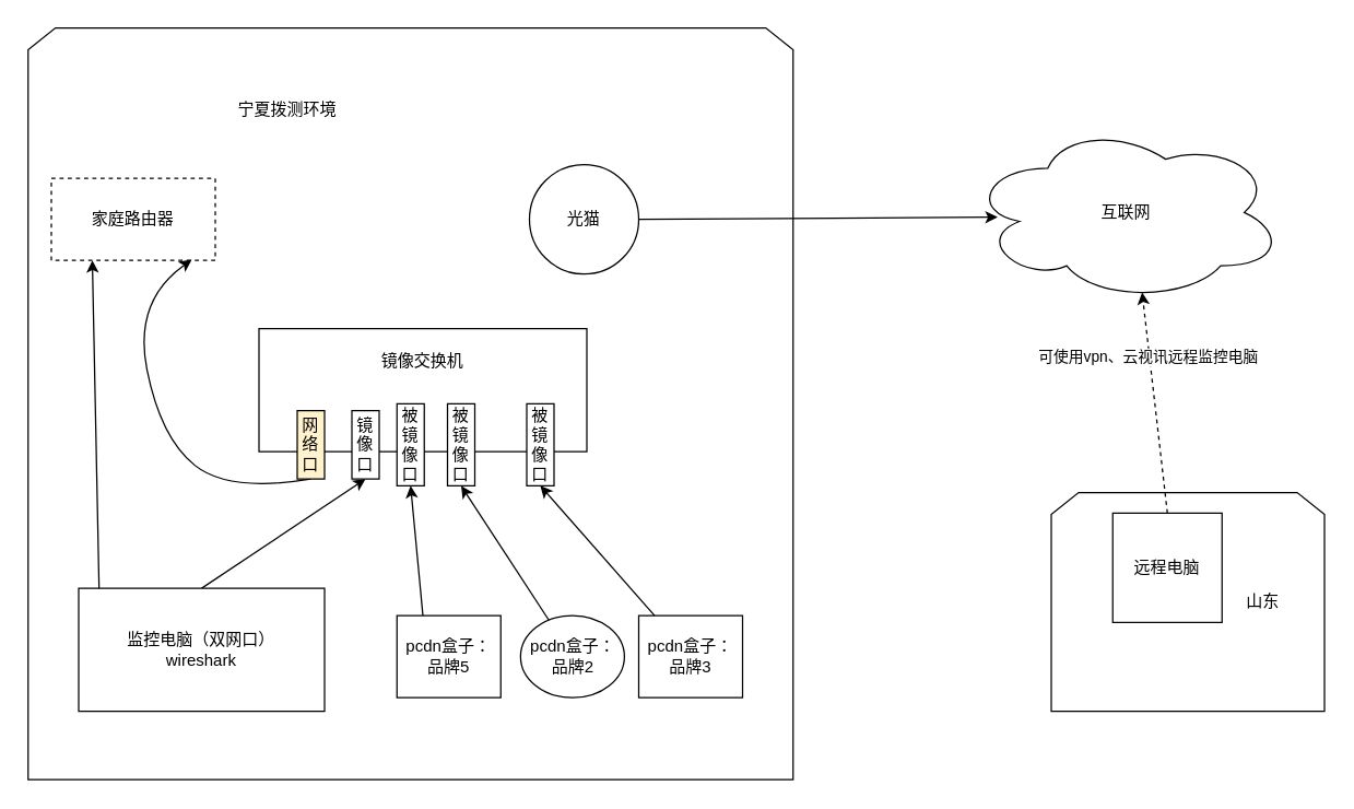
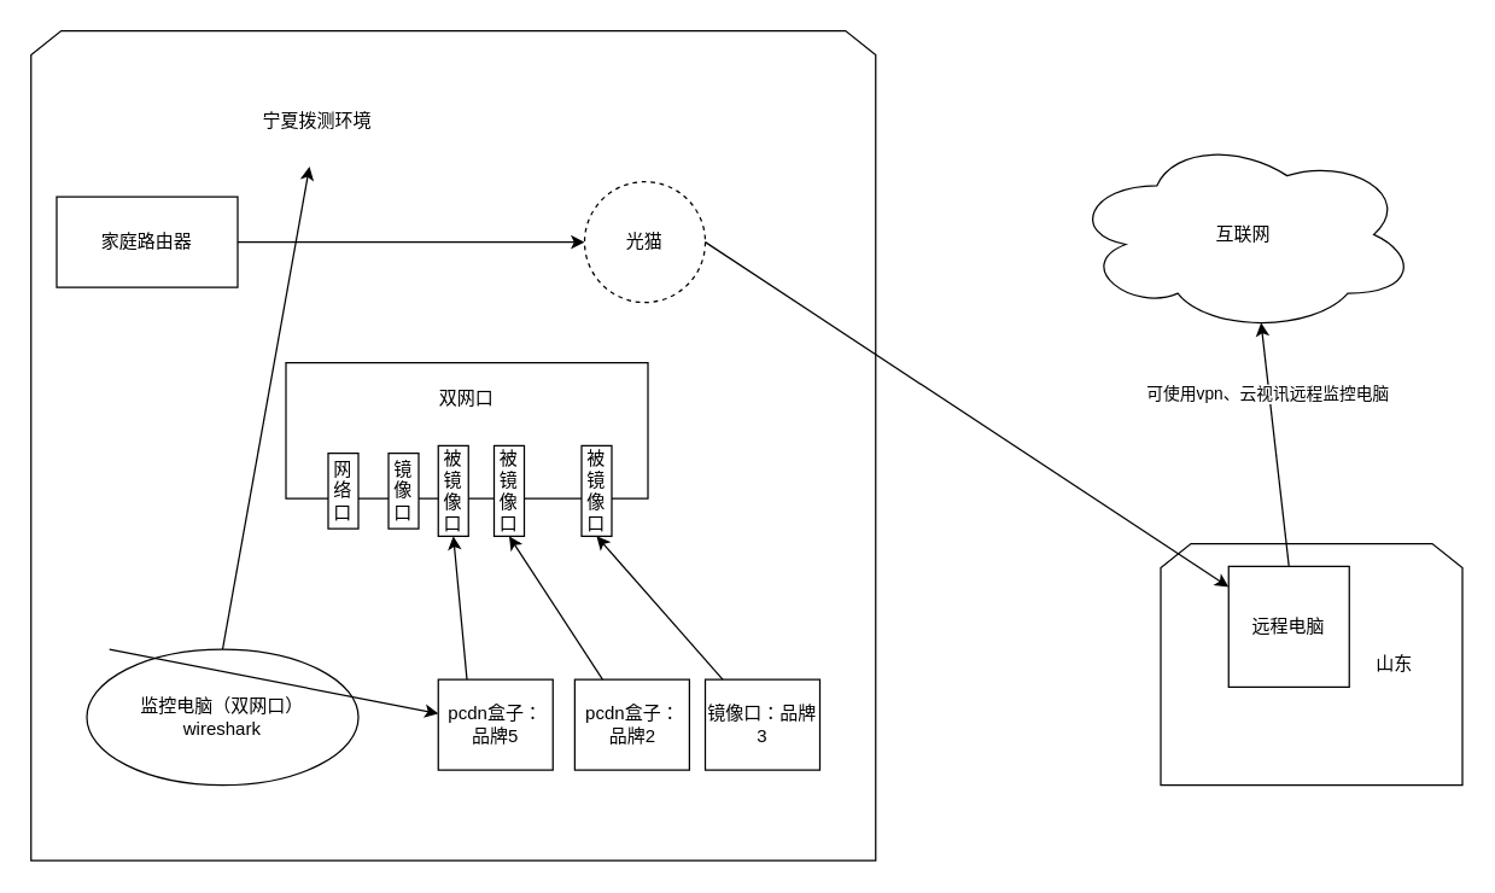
  <mxCell id="0" />
  <mxCell id="1" parent="0" />
  <mxCell id="2" value="" style="shape=loopLimit;whiteSpace=wrap;html=1;" vertex="1" parent="1"><mxGeometry x="20" y="20" width="560" height="550" as="geometry" /></mxCell>
- <mxCell id="3" value="家庭路由器" style="rounded=0;whiteSpace=wrap;html=1;dashed=1;" vertex="1" parent="1"><mxGeometry x="37" y="130" width="120" height="60" as="geometry" /></mxCell>
+ <mxCell id="3" value="家庭路由器" style="rounded=0;whiteSpace=wrap;html=1;" vertex="1" parent="1"><mxGeometry x="37" y="130" width="120" height="60" as="geometry" /></mxCell>
  <mxCell id="4" value="&amp;nbsp; &amp;nbsp; &amp;nbsp; &amp;nbsp; &amp;nbsp; &amp;nbsp; &amp;nbsp; &amp;nbsp; &amp;nbsp; &amp;nbsp; &amp;nbsp; &amp;nbsp; &amp;nbsp; &amp;nbsp; &amp;nbsp; &amp;nbsp; &amp;nbsp;山东" style="shape=loopLimit;whiteSpace=wrap;html=1;" vertex="1" parent="1"><mxGeometry x="769" y="360" width="200" height="160" as="geometry" /></mxCell>
- <mxCell id="5" value="光猫" style="ellipse;whiteSpace=wrap;html=1;" vertex="1" parent="1"><mxGeometry x="387" y="120" width="80" height="80" as="geometry" /></mxCell>
- <mxCell id="6" style="edgeStyle=none;html=1;exitX=0.5;exitY=0;exitDx=0;exitDy=0;entryX=0.5;entryY=1;entryDx=0;entryDy=0;entryPerimeter=0;" edge="1" parent="1" source="7" target="21"><mxGeometry relative="1" as="geometry"><mxPoint x="227" y="350" as="targetPoint" /></mxGeometry></mxCell>
- <mxCell id="7" value="监控电脑（双网口）&lt;br&gt;wireshark" style="rounded=0;whiteSpace=wrap;html=1;" vertex="1" parent="1"><mxGeometry x="57" y="430" width="180" height="90" as="geometry" /></mxCell>
- <mxCell id="8" value="镜像交换机&lt;br&gt;&lt;br&gt;&lt;br&gt;&lt;br&gt;" style="rounded=0;whiteSpace=wrap;html=1;" vertex="1" parent="1"><mxGeometry x="189" y="240" width="240" height="90" as="geometry" /></mxCell>
+ <mxCell id="5" value="光猫" style="ellipse;whiteSpace=wrap;html=1;dashed=1;" vertex="1" parent="1"><mxGeometry x="387" y="120" width="80" height="80" as="geometry" /></mxCell>
+ <mxCell id="6" style="edgeStyle=none;html=1;exitX=0.5;exitY=0;exitDx=0;exitDy=0;" edge="1" parent="1" source="7" target="28"><mxGeometry relative="1" as="geometry"><mxPoint x="227" y="350" as="targetPoint" /></mxGeometry></mxCell>
+ <mxCell id="7" value="监控电脑（双网口）&lt;br&gt;wireshark" style="ellipse;whiteSpace=wrap;html=1;" vertex="1" parent="1"><mxGeometry x="57" y="430" width="180" height="90" as="geometry" /></mxCell>
+ <mxCell id="8" value="双网口&lt;br&gt;&lt;br&gt;&lt;br&gt;&lt;br&gt;" style="rounded=0;whiteSpace=wrap;html=1;" vertex="1" parent="1"><mxGeometry x="189" y="240" width="240" height="90" as="geometry" /></mxCell>
+ <mxCell id="9" style="edgeStyle=none;html=1;entryX=0;entryY=0.5;entryDx=0;entryDy=0;exitX=1;exitY=0.5;exitDx=0;exitDy=0;" edge="1" parent="1" source="3" target="5"><mxGeometry relative="1" as="geometry"><mxPoint x="397" y="180" as="targetPoint" /><mxPoint x="167" y="180" as="sourcePoint" /></mxGeometry></mxCell>
  <mxCell id="10" style="edgeStyle=none;html=1;exitX=0.25;exitY=0;exitDx=0;exitDy=0;entryX=0.5;entryY=1;entryDx=0;entryDy=0;" edge="1" parent="1" source="11" target="22"><mxGeometry relative="1" as="geometry" /></mxCell>
  <mxCell id="11" value="pcdn盒子：品牌5" style="rounded=0;whiteSpace=wrap;html=1;" vertex="1" parent="1"><mxGeometry x="290" y="450" width="76" height="60" as="geometry" /></mxCell>
- <mxCell id="12" value="pcdn盒子：品牌2" style="ellipse;whiteSpace=wrap;html=1;" vertex="1" parent="1"><mxGeometry x="380.5" y="450" width="76" height="60" as="geometry" /></mxCell>
+ <mxCell id="12" value="pcdn盒子：品牌2" style="rounded=0;whiteSpace=wrap;html=1;" vertex="1" parent="1"><mxGeometry x="380.5" y="450" width="76" height="60" as="geometry" /></mxCell>
  <mxCell id="13" value="" style="endArrow=classic;html=1;entryX=0.5;entryY=1;entryDx=0;entryDy=0;" edge="1" parent="1" source="12" target="23"><mxGeometry width="50" height="50" relative="1" as="geometry"><mxPoint x="497" y="470" as="sourcePoint" /><mxPoint x="547" y="420" as="targetPoint" /></mxGeometry></mxCell>
- <mxCell id="14" value="" style="endArrow=classic;html=1;entryX=0.25;entryY=1;entryDx=0;entryDy=0;exitX=0.083;exitY=0;exitDx=0;exitDy=0;exitPerimeter=0;" edge="1" parent="1" source="7" target="3"><mxGeometry width="50" height="50" relative="1" as="geometry"><mxPoint x="117" y="510" as="sourcePoint" /><mxPoint x="97" y="410" as="targetPoint" /></mxGeometry></mxCell>
- <mxCell id="15" value="" style="curved=1;endArrow=classic;html=1;entryX=0.856;entryY=0.993;entryDx=0;entryDy=0;entryPerimeter=0;exitX=0.5;exitY=1;exitDx=0;exitDy=0;" edge="1" parent="1" source="24" target="3"><mxGeometry width="50" height="50" relative="1" as="geometry"><mxPoint x="227" y="340" as="sourcePoint" /><mxPoint x="147" y="220" as="targetPoint" /><Array as="points"><mxPoint x="167" y="360" /><mxPoint x="117" y="320" /><mxPoint x="97" y="220" /></Array></mxGeometry></mxCell>
- <mxCell id="16" value="" style="endArrow=classic;html=1;entryX=0.09;entryY=0.526;entryDx=0;entryDy=0;entryPerimeter=0;exitX=1;exitY=0.5;exitDx=0;exitDy=0;" edge="1" parent="1" source="5" target="17"><mxGeometry width="50" height="50" relative="1" as="geometry"><mxPoint x="477" y="173" as="sourcePoint" /><mxPoint x="626.82" y="195.42" as="targetPoint" /></mxGeometry></mxCell>
+ <mxCell id="14" value="" style="endArrow=classic;html=1;exitX=0.083;exitY=0;exitDx=0;exitDy=0;exitPerimeter=0;" edge="1" parent="1" source="7" target="11"><mxGeometry width="50" height="50" relative="1" as="geometry"><mxPoint x="117" y="510" as="sourcePoint" /><mxPoint x="97" y="410" as="targetPoint" /></mxGeometry></mxCell>
+ <mxCell id="16" value="" style="endArrow=classic;html=1;exitX=1;exitY=0.5;exitDx=0;exitDy=0;" edge="1" parent="1" source="5" target="18"><mxGeometry width="50" height="50" relative="1" as="geometry"><mxPoint x="477" y="173" as="sourcePoint" /><mxPoint x="626.82" y="195.42" as="targetPoint" /></mxGeometry></mxCell>
  <mxCell id="17" value="互联网" style="ellipse;shape=cloud;whiteSpace=wrap;html=1;" vertex="1" parent="1"><mxGeometry x="709" y="90" width="230" height="130" as="geometry" /></mxCell>
  <mxCell id="18" value="远程电脑" style="whiteSpace=wrap;html=1;aspect=fixed;" vertex="1" parent="1"><mxGeometry x="814" y="375" width="80" height="80" as="geometry" /></mxCell>
- <mxCell id="19" value="" style="endArrow=classic;html=1;exitX=0.5;exitY=0;exitDx=0;exitDy=0;entryX=0.55;entryY=0.95;entryDx=0;entryDy=0;entryPerimeter=0;dashed=1;" edge="1" parent="1" source="18" target="17"><mxGeometry width="50" height="50" relative="1" as="geometry"><mxPoint x="657" y="440" as="sourcePoint" /><mxPoint x="839" y="220" as="targetPoint" /></mxGeometry></mxCell>
+ <mxCell id="19" value="" style="endArrow=classic;html=1;exitX=0.5;exitY=0;exitDx=0;exitDy=0;entryX=0.55;entryY=0.95;entryDx=0;entryDy=0;entryPerimeter=0;" edge="1" parent="1" source="18" target="17"><mxGeometry width="50" height="50" relative="1" as="geometry"><mxPoint x="657" y="440" as="sourcePoint" /><mxPoint x="839" y="220" as="targetPoint" /></mxGeometry></mxCell>
  <mxCell id="20" value="可使用vpn、云视讯远程监控电脑" style="edgeLabel;html=1;align=center;verticalAlign=middle;resizable=0;points=[];" vertex="1" connectable="0" parent="19"><mxGeometry x="0.416" relative="1" as="geometry"><mxPoint x="-1" as="offset" /></mxGeometry></mxCell>
  <mxCell id="21" value="镜像口" style="rounded=0;whiteSpace=wrap;html=1;" vertex="1" parent="1"><mxGeometry x="257" y="300" width="20" height="50" as="geometry" /></mxCell>
  <mxCell id="22" value="被镜像口" style="rounded=0;whiteSpace=wrap;html=1;" vertex="1" parent="1"><mxGeometry x="290" y="295" width="20" height="60" as="geometry" /></mxCell>
  <mxCell id="23" value="被镜像口" style="rounded=0;whiteSpace=wrap;html=1;" vertex="1" parent="1"><mxGeometry x="327" y="295" width="20" height="60" as="geometry" /></mxCell>
- <mxCell id="24" value="网络口" style="rounded=0;whiteSpace=wrap;html=1;fillColor=#fff2cc;" vertex="1" parent="1"><mxGeometry x="217" y="300" width="20" height="50" as="geometry" /></mxCell>
- <mxCell id="25" value="pcdn盒子：品牌3" style="rounded=0;whiteSpace=wrap;html=1;" vertex="1" parent="1"><mxGeometry x="467" y="450" width="76" height="60" as="geometry" /></mxCell>
+ <mxCell id="24" value="网络口" style="rounded=0;whiteSpace=wrap;html=1;" vertex="1" parent="1"><mxGeometry x="217" y="300" width="20" height="50" as="geometry" /></mxCell>
+ <mxCell id="25" value="镜像口：品牌3" style="rounded=0;whiteSpace=wrap;html=1;" vertex="1" parent="1"><mxGeometry x="467" y="450" width="76" height="60" as="geometry" /></mxCell>
  <mxCell id="26" value="" style="endArrow=classic;html=1;entryX=0.5;entryY=1;entryDx=0;entryDy=0;" edge="1" parent="1" source="25" target="27"><mxGeometry width="50" height="50" relative="1" as="geometry"><mxPoint x="555" y="470" as="sourcePoint" /><mxPoint x="605" y="420" as="targetPoint" /></mxGeometry></mxCell>
  <mxCell id="27" value="被镜像口" style="rounded=0;whiteSpace=wrap;html=1;" vertex="1" parent="1"><mxGeometry x="385" y="295" width="20" height="60" as="geometry" /></mxCell>
  <mxCell id="28" value="宁夏拨测环境" style="rounded=0;whiteSpace=wrap;html=1;strokeColor=none;" vertex="1" parent="1"><mxGeometry x="150" y="50" width="120" height="60" as="geometry" /></mxCell>
